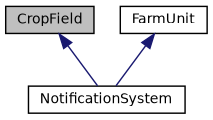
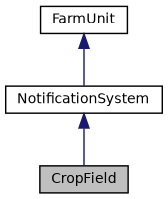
  digraph {
    node [color=black fillcolor=white fontname=Helvetica fontsize=10 shape=record style=filled]
    edge [color=midnightblue dir=back fontname=Helvetica fontsize=10 labelfontname=Helvetica labelfontsize=10 style=solid]
    n1 [fillcolor=grey75 fontcolor=black height=0.2 label=CropField width=0.4]
    n2 [height=0.2 label=FarmUnit width=0.4]
    n3 [height=0.2 label=NotificationSystem width=0.4]
    n2 -> n3
-   n1 -> n3
+   n3 -> n1
  }
